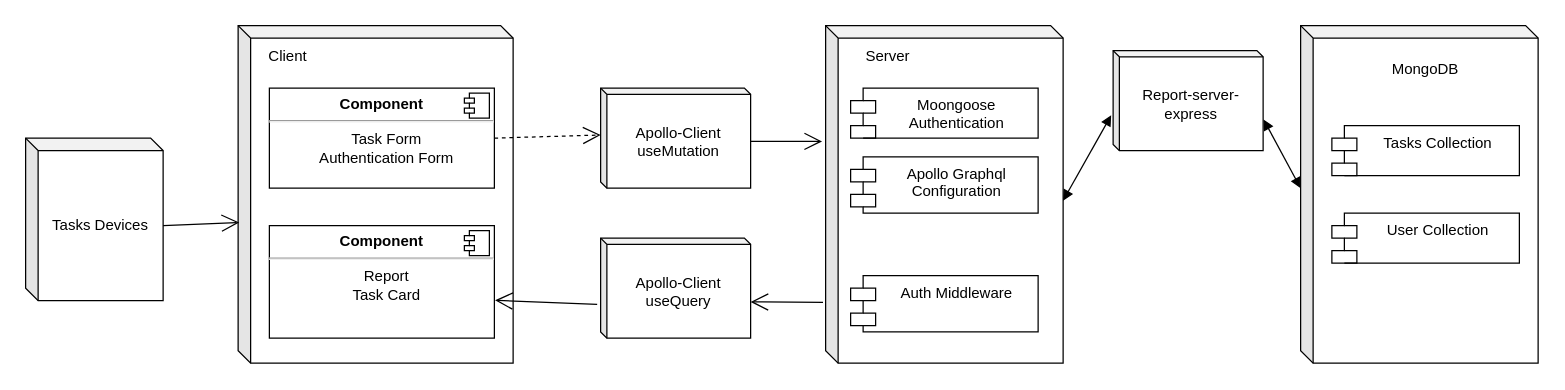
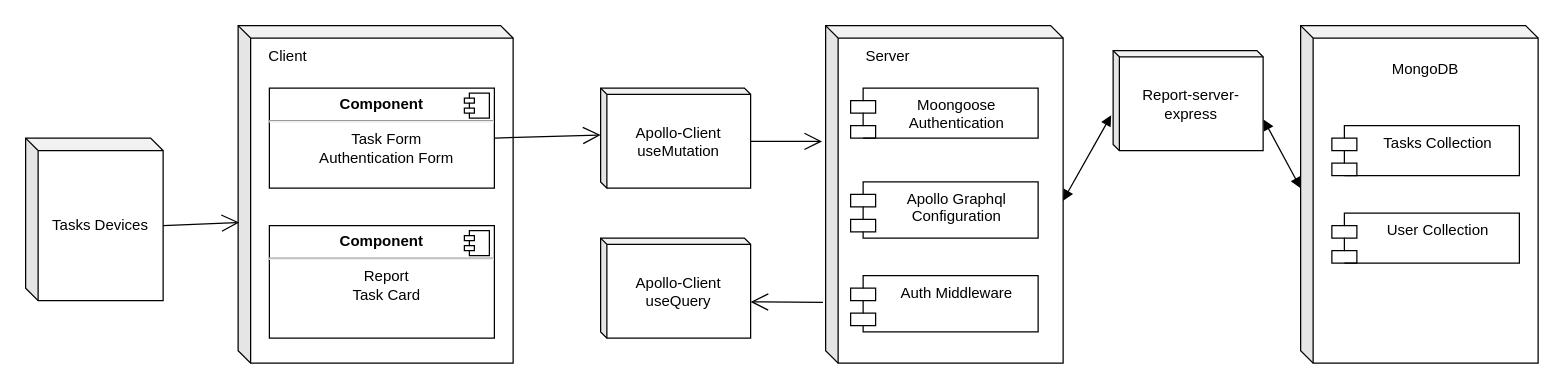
  <mxCell id="0" />
  <mxCell id="1" parent="0" />
  <mxCell id="2" value="Tasks Devices" style="shape=cube;whiteSpace=wrap;html=1;boundedLbl=1;backgroundOutline=1;darkOpacity=0.05;darkOpacity2=0.1;size=10;" vertex="1" parent="1"><mxGeometry x="20" y="110" width="110" height="130" as="geometry" /></mxCell>
  <mxCell id="3" value="" style="shape=cube;whiteSpace=wrap;html=1;boundedLbl=1;backgroundOutline=1;darkOpacity=0.05;darkOpacity2=0.1;size=10;" vertex="1" parent="1"><mxGeometry x="190" y="20" width="220" height="270" as="geometry" /></mxCell>
  <mxCell id="4" value="Client" style="text;html=1;strokeColor=none;fillColor=none;align=center;verticalAlign=middle;whiteSpace=wrap;rounded=0;" vertex="1" parent="1"><mxGeometry x="200" y="30" width="60" height="30" as="geometry" /></mxCell>
  <mxCell id="5" value="&lt;p style=&quot;margin: 0px ; margin-top: 6px ; text-align: center&quot;&gt;&lt;b&gt;Component&lt;/b&gt;&lt;/p&gt;&lt;hr&gt;&lt;p style=&quot;text-align: center ; margin: 0px 0px 0px 8px&quot;&gt;Task Form&lt;/p&gt;&lt;p style=&quot;text-align: center ; margin: 0px 0px 0px 8px&quot;&gt;Authentication Form&lt;/p&gt;" style="align=left;overflow=fill;html=1;dropTarget=0;" vertex="1" parent="1"><mxGeometry x="215" y="70" width="180" height="80" as="geometry" /></mxCell>
  <mxCell id="6" value="" style="shape=component;jettyWidth=8;jettyHeight=4;" vertex="1" parent="5"><mxGeometry x="1" width="20" height="20" relative="1" as="geometry"><mxPoint x="-24" y="4" as="offset" /></mxGeometry></mxCell>
  <mxCell id="7" value="&lt;p style=&quot;margin: 0px ; margin-top: 6px ; text-align: center&quot;&gt;&lt;b&gt;Component&lt;/b&gt;&lt;/p&gt;&lt;hr&gt;&lt;p style=&quot;text-align: center ; margin: 0px 0px 0px 8px&quot;&gt;Report&lt;/p&gt;&lt;p style=&quot;text-align: center ; margin: 0px 0px 0px 8px&quot;&gt;Task Card&lt;/p&gt;&lt;p style=&quot;text-align: center ; margin: 0px 0px 0px 8px&quot;&gt;&lt;br&gt;&lt;/p&gt;" style="align=left;overflow=fill;html=1;dropTarget=0;" vertex="1" parent="1"><mxGeometry x="215" y="180" width="180" height="90" as="geometry" /></mxCell>
  <mxCell id="8" value="" style="shape=component;jettyWidth=8;jettyHeight=4;" vertex="1" parent="7"><mxGeometry x="1" width="20" height="20" relative="1" as="geometry"><mxPoint x="-24" y="4" as="offset" /></mxGeometry></mxCell>
  <mxCell id="9" value="Apollo-Client&lt;br&gt;useMutation" style="shape=cube;whiteSpace=wrap;html=1;boundedLbl=1;backgroundOutline=1;darkOpacity=0.05;darkOpacity2=0.1;align=center;size=5;" vertex="1" parent="1"><mxGeometry x="480" y="70" width="120" height="80" as="geometry" /></mxCell>
  <mxCell id="10" value="Apollo-Client&lt;br&gt;useQuery" style="shape=cube;whiteSpace=wrap;html=1;boundedLbl=1;backgroundOutline=1;darkOpacity=0.05;darkOpacity2=0.1;align=center;size=5;" vertex="1" parent="1"><mxGeometry x="480" y="190" width="120" height="80" as="geometry" /></mxCell>
  <mxCell id="11" value="" style="shape=cube;whiteSpace=wrap;html=1;boundedLbl=1;backgroundOutline=1;darkOpacity=0.05;darkOpacity2=0.1;size=10;" vertex="1" parent="1"><mxGeometry x="660" y="20" width="190" height="270" as="geometry" /></mxCell>
  <mxCell id="12" value="Server" style="text;html=1;strokeColor=none;fillColor=none;align=center;verticalAlign=middle;whiteSpace=wrap;rounded=0;" vertex="1" parent="1"><mxGeometry x="680" y="30" width="60" height="30" as="geometry" /></mxCell>
  <mxCell id="13" value="Moongoose&#10;Authentication" style="shape=module;align=left;spacingLeft=20;align=center;verticalAlign=top;" vertex="1" parent="1"><mxGeometry x="680" y="70" width="150" height="40" as="geometry" /></mxCell>
- <mxCell id="14" value="Apollo Graphql &#10;Configuration" style="shape=module;align=left;spacingLeft=20;align=center;verticalAlign=top;" vertex="1" parent="1"><mxGeometry x="680" y="125" width="150" height="45" as="geometry" /></mxCell>
+ <mxCell id="14" value="Apollo Graphql &#10;Configuration" style="shape=module;align=left;spacingLeft=20;align=center;verticalAlign=top;" vertex="1" parent="1"><mxGeometry x="680" y="145" width="150" height="45" as="geometry" /></mxCell>
  <mxCell id="15" value="Auth Middleware" style="shape=module;align=left;spacingLeft=20;align=center;verticalAlign=top;" vertex="1" parent="1"><mxGeometry x="680" y="220" width="150" height="45" as="geometry" /></mxCell>
  <mxCell id="16" value="" style="shape=cube;whiteSpace=wrap;html=1;boundedLbl=1;backgroundOutline=1;darkOpacity=0.05;darkOpacity2=0.1;size=10;" vertex="1" parent="1"><mxGeometry x="1040" y="20" width="190" height="270" as="geometry" /></mxCell>
  <mxCell id="17" value="Report-server-express" style="shape=cube;whiteSpace=wrap;html=1;boundedLbl=1;backgroundOutline=1;darkOpacity=0.05;darkOpacity2=0.1;align=center;size=5;" vertex="1" parent="1"><mxGeometry x="890" y="40" width="120" height="80" as="geometry" /></mxCell>
  <mxCell id="18" value="MongoDB" style="text;html=1;strokeColor=none;fillColor=none;align=center;verticalAlign=middle;whiteSpace=wrap;rounded=0;" vertex="1" parent="1"><mxGeometry x="1110" y="40" width="60" height="30" as="geometry" /></mxCell>
  <mxCell id="19" value="Tasks Collection" style="shape=module;align=left;spacingLeft=20;align=center;verticalAlign=top;" vertex="1" parent="1"><mxGeometry x="1065" y="100" width="150" height="40" as="geometry" /></mxCell>
  <mxCell id="20" value="User Collection" style="shape=module;align=left;spacingLeft=20;align=center;verticalAlign=top;" vertex="1" parent="1"><mxGeometry x="1065" y="170" width="150" height="40" as="geometry" /></mxCell>
  <mxCell id="21" value="" style="endArrow=block;startArrow=block;endFill=1;startFill=1;html=1;rounded=0;entryX=-0.013;entryY=0.647;entryDx=0;entryDy=0;entryPerimeter=0;exitX=0;exitY=0;exitDx=190;exitDy=140;exitPerimeter=0;" edge="1" parent="1" source="11" target="17"><mxGeometry width="160" relative="1" as="geometry"><mxPoint x="850" y="150" as="sourcePoint" /><mxPoint x="950" y="220" as="targetPoint" /></mxGeometry></mxCell>
  <mxCell id="22" value="" style="endArrow=block;startArrow=block;endFill=1;startFill=1;html=1;rounded=0;entryX=0;entryY=0;entryDx=0;entryDy=130;entryPerimeter=0;exitX=1.003;exitY=0.688;exitDx=0;exitDy=0;exitPerimeter=0;" edge="1" parent="1" source="17" target="16"><mxGeometry width="160" relative="1" as="geometry"><mxPoint x="860" y="160" as="sourcePoint" /><mxPoint x="888.44" y="101.76" as="targetPoint" /></mxGeometry></mxCell>
  <mxCell id="23" value="" style="endArrow=open;endFill=1;endSize=12;html=1;rounded=0;exitX=0;exitY=0;exitDx=120;exitDy=42.5;exitPerimeter=0;entryX=-0.015;entryY=0.343;entryDx=0;entryDy=0;entryPerimeter=0;" edge="1" parent="1" source="9" target="11"><mxGeometry width="160" relative="1" as="geometry"><mxPoint x="790" y="220" as="sourcePoint" /><mxPoint x="950" y="220" as="targetPoint" /></mxGeometry></mxCell>
- <mxCell id="24" value="" style="endArrow=open;endFill=1;endSize=12;html=1;rounded=0;exitX=1;exitY=0.5;exitDx=0;exitDy=0;entryX=0;entryY=0;entryDx=0;entryDy=37.5;entryPerimeter=0;dashed=1;" edge="1" parent="1" source="5" target="9"><mxGeometry width="160" relative="1" as="geometry"><mxPoint x="610" y="122.5" as="sourcePoint" /><mxPoint x="667.15" y="122.61" as="targetPoint" /></mxGeometry></mxCell>
+ <mxCell id="24" value="" style="endArrow=open;endFill=1;endSize=12;html=1;rounded=0;exitX=1;exitY=0.5;exitDx=0;exitDy=0;entryX=0;entryY=0;entryDx=0;entryDy=37.5;entryPerimeter=0;" edge="1" parent="1" source="5" target="9"><mxGeometry width="160" relative="1" as="geometry"><mxPoint x="610" y="122.5" as="sourcePoint" /><mxPoint x="667.15" y="122.61" as="targetPoint" /></mxGeometry></mxCell>
  <mxCell id="25" value="" style="endArrow=open;endFill=1;endSize=12;html=1;rounded=0;exitX=-0.011;exitY=0.82;exitDx=0;exitDy=0;exitPerimeter=0;" edge="1" parent="1" source="11"><mxGeometry width="160" relative="1" as="geometry"><mxPoint x="420" y="119.91" as="sourcePoint" /><mxPoint x="600" y="241" as="targetPoint" /></mxGeometry></mxCell>
- <mxCell id="26" value="" style="endArrow=open;endFill=1;endSize=12;html=1;rounded=0;exitX=-0.023;exitY=0.663;exitDx=0;exitDy=0;exitPerimeter=0;entryX=1.003;entryY=0.664;entryDx=0;entryDy=0;entryPerimeter=0;" edge="1" parent="1" source="10" target="7"><mxGeometry width="160" relative="1" as="geometry"><mxPoint x="430" y="129.91" as="sourcePoint" /><mxPoint x="500" y="127.5" as="targetPoint" /></mxGeometry></mxCell>
  <mxCell id="27" value="" style="endArrow=open;endFill=1;endSize=12;html=1;rounded=0;exitX=0;exitY=0;exitDx=110;exitDy=70;entryX=0.004;entryY=0.583;entryDx=0;entryDy=0;entryPerimeter=0;exitPerimeter=0;" edge="1" parent="1" source="2" target="3"><mxGeometry width="160" relative="1" as="geometry"><mxPoint x="405" y="120" as="sourcePoint" /><mxPoint x="490" y="117.5" as="targetPoint" /></mxGeometry></mxCell>
